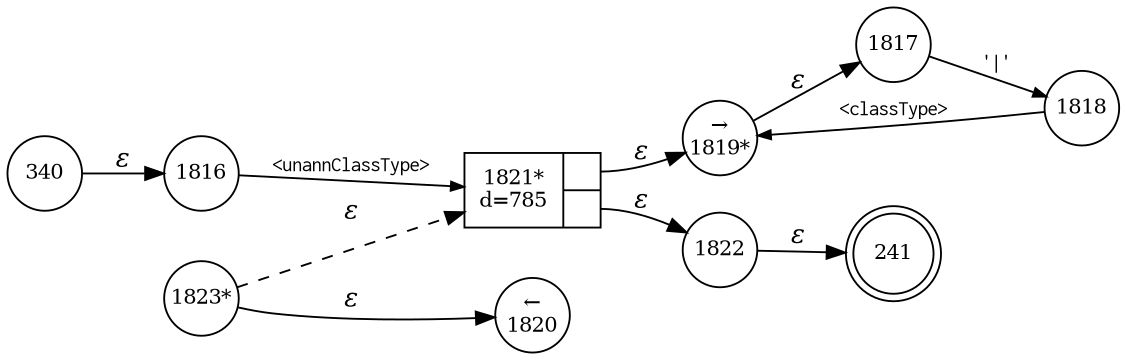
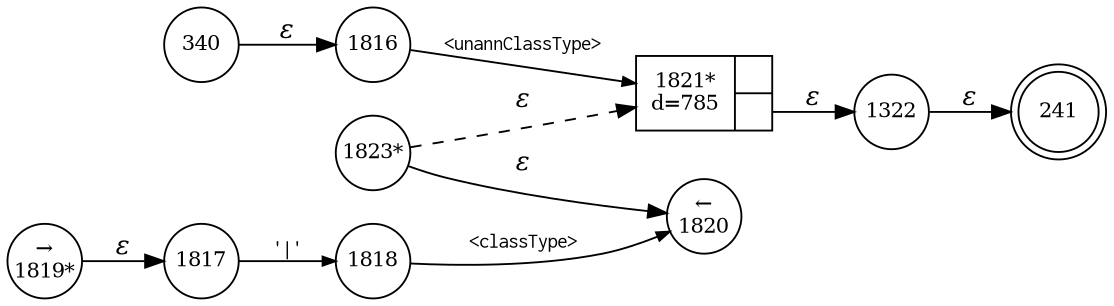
  digraph {
    rankdir=LR
    node [fixedsize=true fontsize=11 shape=circle peripheries=1]
    edge [fontname="Times-Italic"]
    n1 [label=241 shape=doublecircle width=.6 peripheries=""]
    n2 [label=340 width=.55]
    n3 [label=1816 width=.55]
    n4 [fixedsize=false label="{1821*\nd=785|{<p0>|<p1>}}" shape=record]
    n5 [label="&rarr;\n1819*" width=.55]
-   n6 [label=1822 width=.55]
+   n6 [label=1322 width=.55]
    n7 [label=1817 width=.55]
    n8 [label=1818 width=.55]
    n9 [label="&larr;\n1820" width=.55]
    n10 [label="1823*" width=.55]
    n2 -> n3 [label="&epsilon;"]
    n3 -> n4 [arrowhead=normal arrowsize=.7 fontname=Courier fontsize=11 label="<unannClassType>"]
-   n4 -> n5 [label="&epsilon;" tailport=p0]
    n4 -> n6 [label="&epsilon;" tailport=p1]
    n5 -> n7 [label="&epsilon;"]
    n6 -> n1 [label="&epsilon;"]
    n7 -> n8 [arrowhead=normal arrowsize=.7 fontname=Courier fontsize=11 label="'|'"]
-   n8 -> n5 [arrowhead=normal arrowsize=.7 fontname=Courier fontsize=11 label="<classType>"]
+   n8 -> n9 [arrowhead=normal arrowsize=.7 fontname=Courier fontsize=11 label="<classType>"]
    n10 -> n4 [label="&epsilon;" style=dashed]
    n10 -> n9 [label="&epsilon;"]
  }
